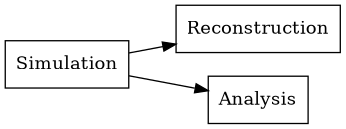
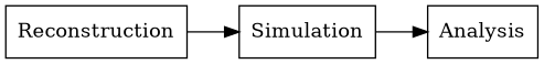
  digraph {
    rankdir=LR
    node [shape=box]
    n1 [label=Simulation]
    n2 [label=Reconstruction]
    n3 [label=Analysis]
-   n1 -> n2
+   n2 -> n1
    n1 -> n3
  }
